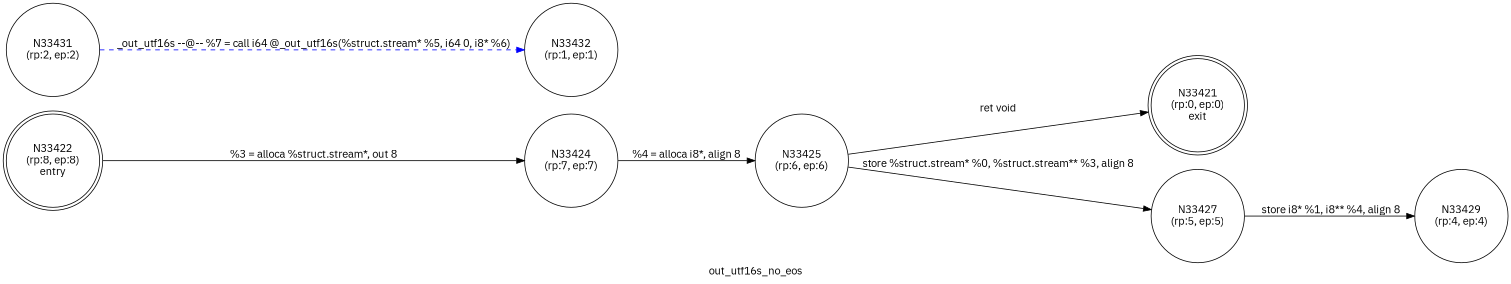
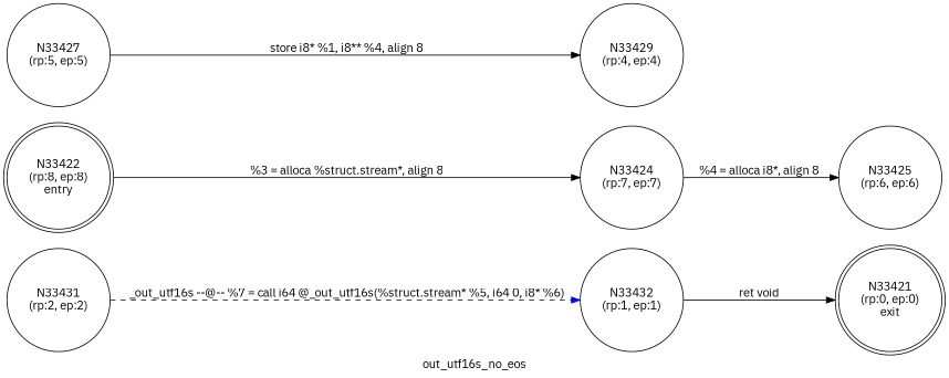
  digraph {
    fontname="IBM Plex Sans"
    label=out_utf16s_no_eos
    rankdir=LR
    node [fontname="IBM Plex Sans" shape=circle]
    edge [fontname="IBM Plex Sans"]
    n1 [label="N33421\n(rp:0, ep:0)\nexit" shape=doublecircle]
    n2 [label="N33422\n(rp:8, ep:8)\nentry" shape=doublecircle]
    n3 [label="N33424\n(rp:7, ep:7)"]
    n4 [label="N33425\n(rp:6, ep:6)"]
    n5 [label="N33427\n(rp:5, ep:5)"]
    n6 [label="N33429\n(rp:4, ep:4)"]
    n7 [label="N33431\n(rp:2, ep:2)"]
    n8 [label="N33432\n(rp:1, ep:1)"]
-   n2 -> n3 [label="%3 = alloca %struct.stream*, out 8"]
+   n2 -> n3 [label="%3 = alloca %struct.stream*, align 8"]
    n3 -> n4 [label="%4 = alloca i8*, align 8"]
-   n4 -> n5 [label="store %struct.stream* %0, %struct.stream** %3, align 8"]
    n5 -> n6 [label="store i8* %1, i8** %4, align 8"]
    n7 -> n8 [color=blue label="_out_utf16s --@-- %7 = call i64 @_out_utf16s(%struct.stream* %5, i64 0, i8* %6)" style=dashed]
-   n4 -> n1 [label="ret void"]
+   n8 -> n1 [label="ret void"]
  }
